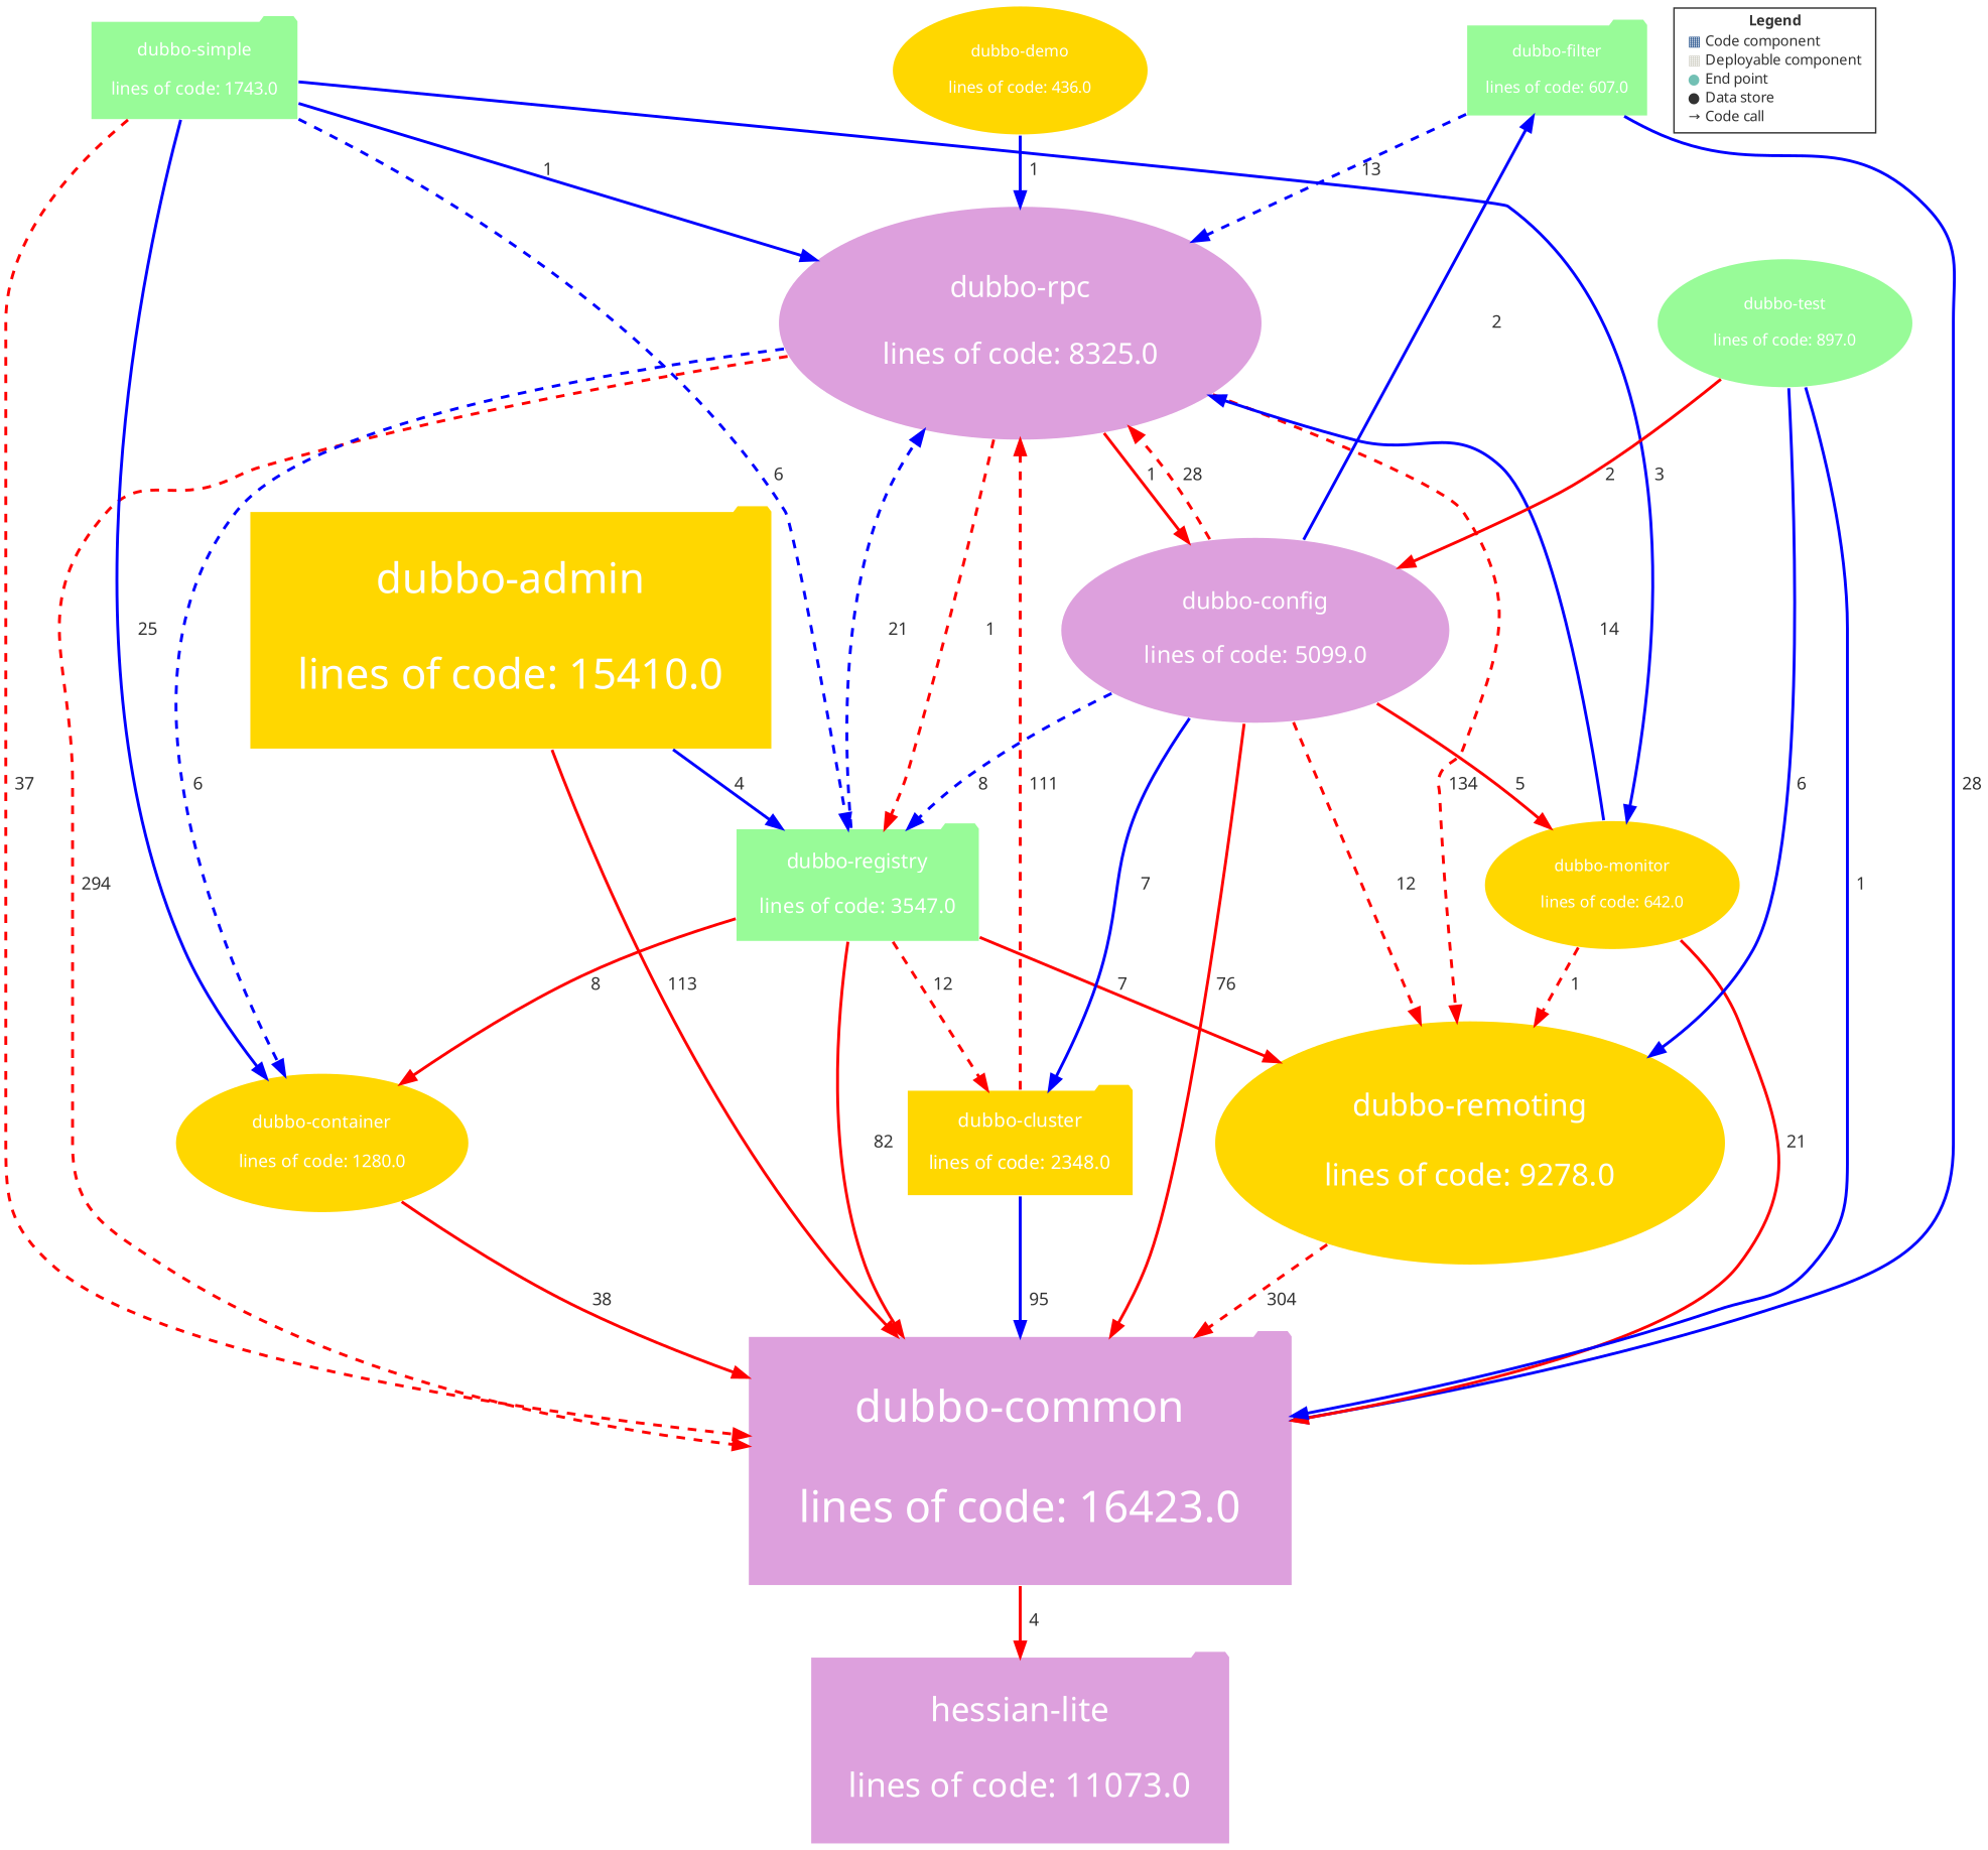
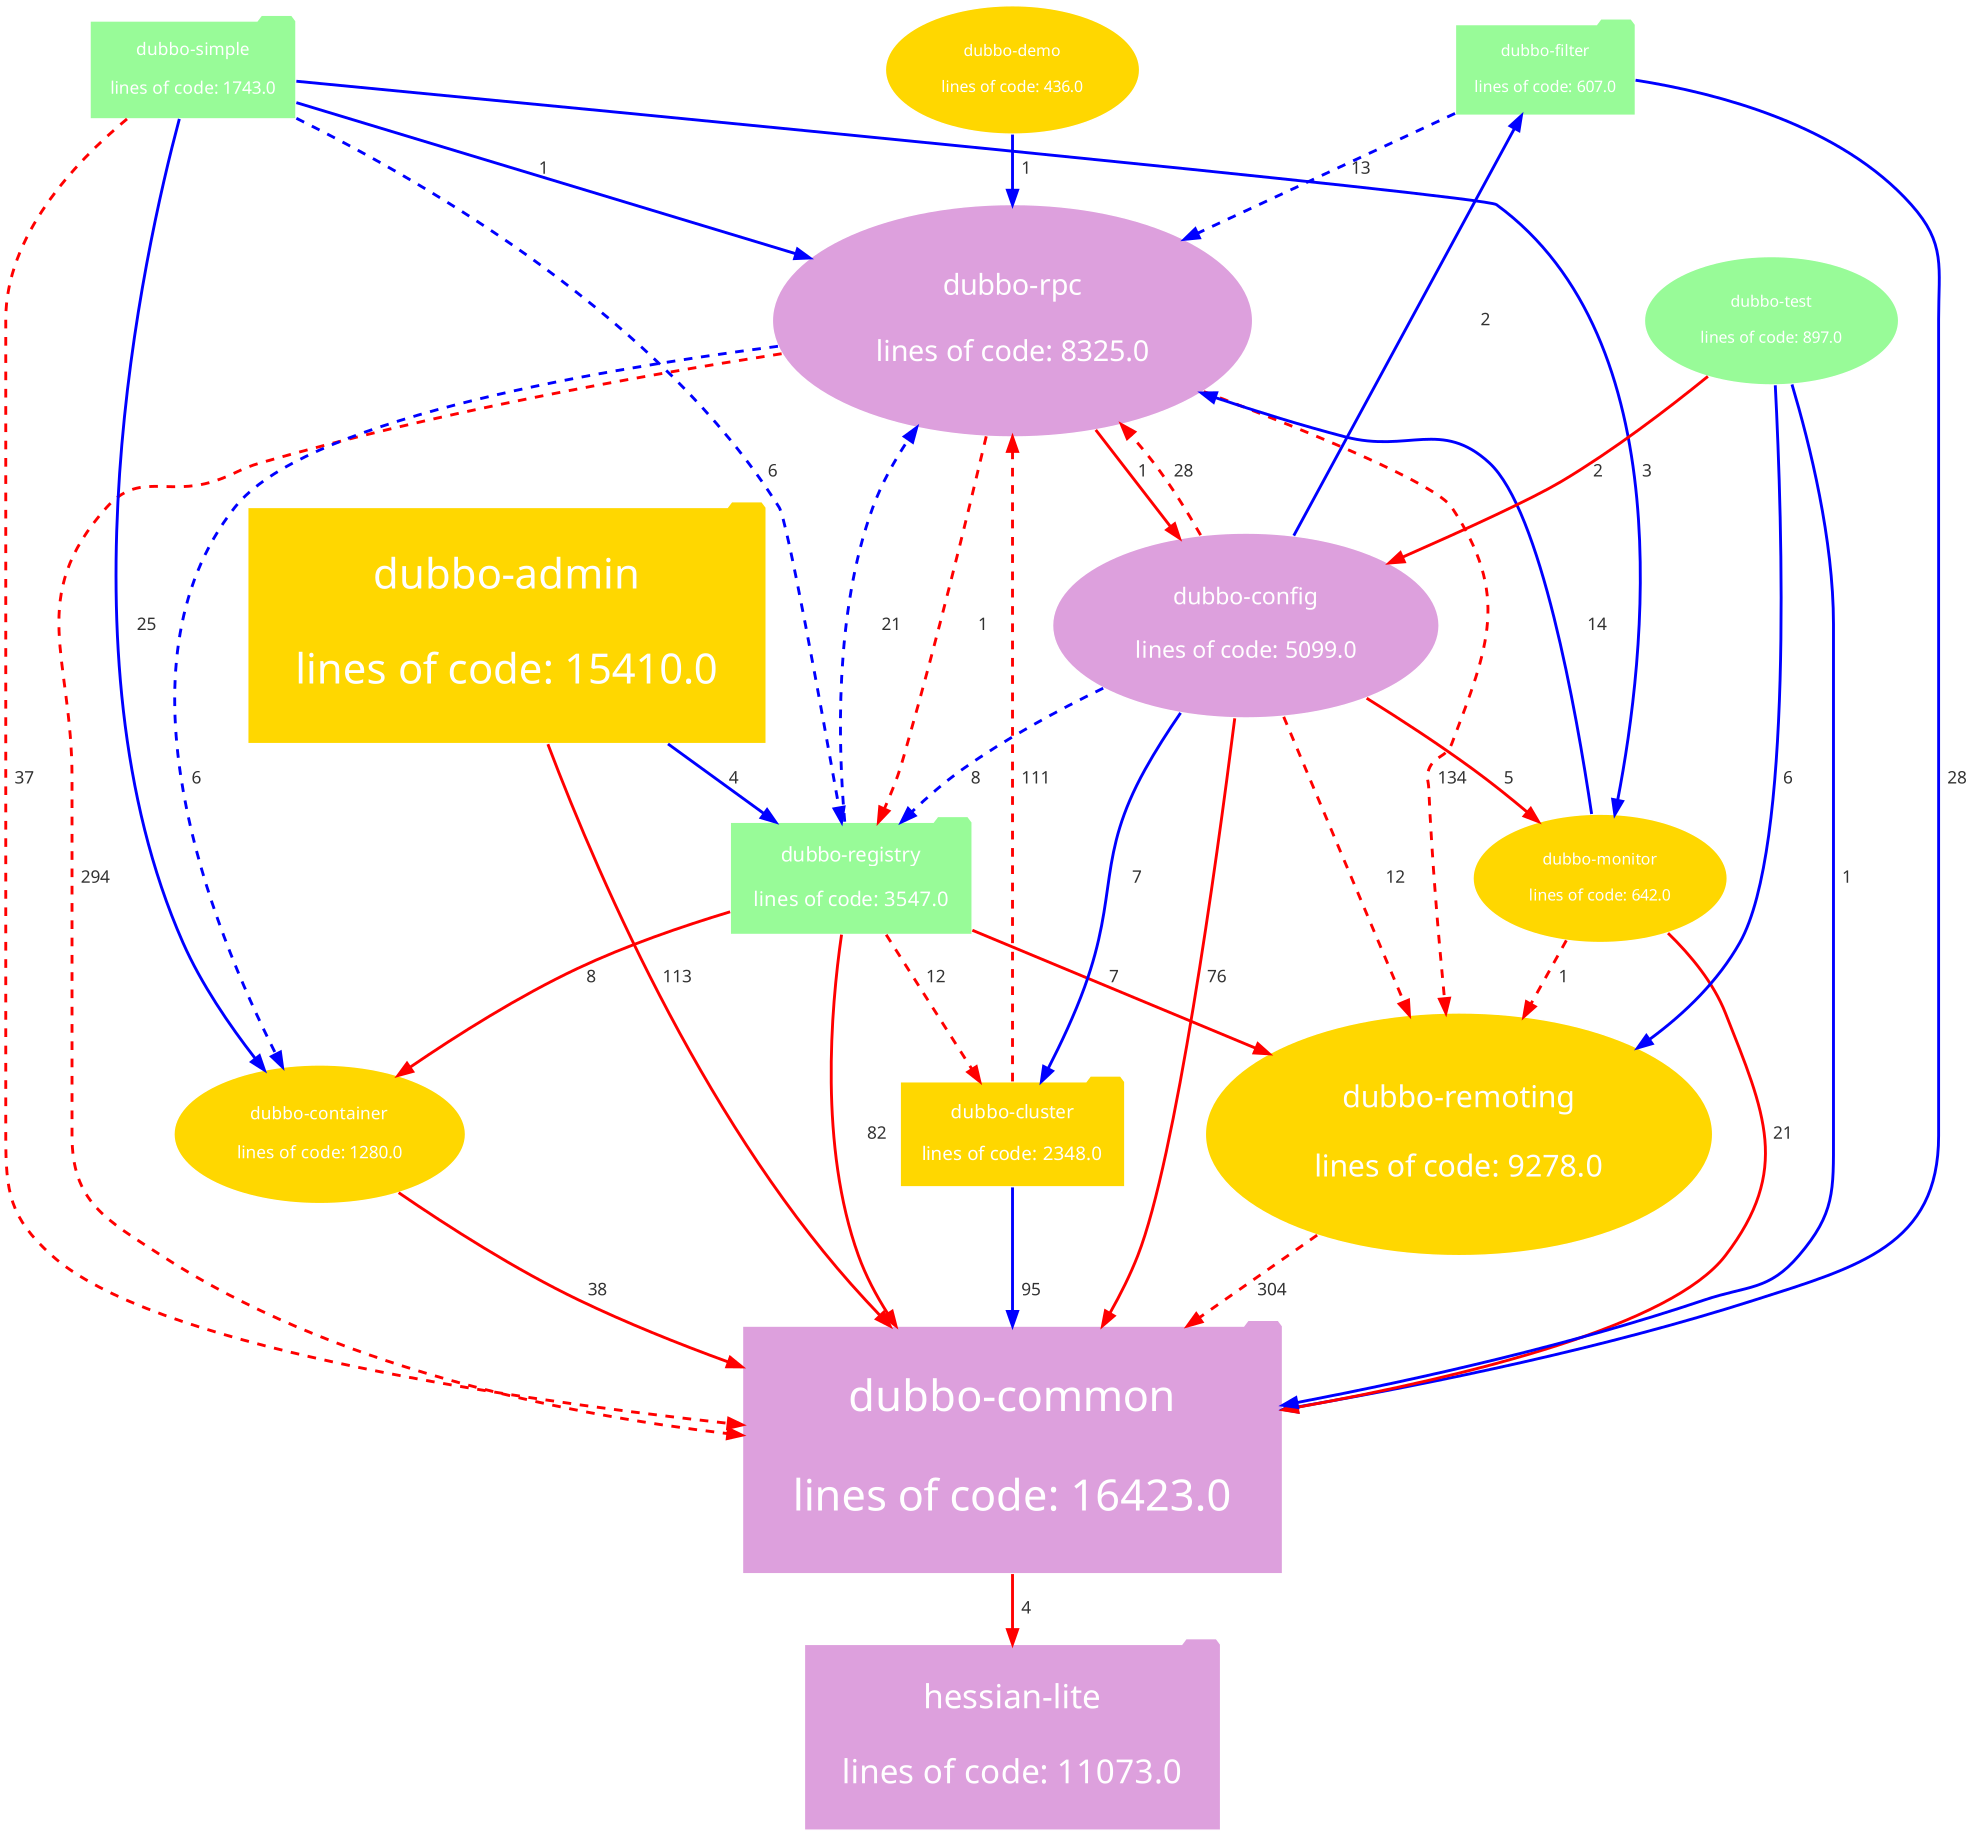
  digraph {
    compound=true
    rankdir=TD
    node [color="#FFFFFF" fillcolor=gold fontcolor="#FFFFFF" fontname="Helvetica Neue" fontsize=11 margin=0.176 penwidth=1 shape=folder style=filled]
    edge [color=red fontcolor="#323232" fontname="Helvetica Neue" fontsize=12 penwidth=2 style=dashed]
    n1 [fillcolor=plum fontsize=30 label="dubbo-common\n\nlines of code: 16423.0" margin=0.48]
    n2 [fillcolor=plum fontsize=23 label="hessian-lite\n\nlines of code: 11073.0" margin=0.368]
    n3 [fillcolor=palegreen label="dubbo-filter\n\nlines of code: 607.0"]
    n4 [fillcolor=plum fontsize=20 label="dubbo-rpc\n\nlines of code: 8325.0" margin=0.32 shape=ellipse]
    n5 [fontsize=13 label="dubbo-cluster\n\nlines of code: 2348.0" margin=0.20800000000000002]
    n6 [fontsize=29 label="dubbo-admin\n\nlines of code: 15410.0" margin=0.464]
    n7 [fillcolor=palegreen fontsize=14 label="dubbo-registry\n\nlines of code: 3547.0" margin=0.224]
    n8 [fillcolor=palegreen fontsize=12 label="dubbo-simple\n\nlines of code: 1743.0" margin=0.192]
    n9 [label="dubbo-monitor\n\nlines of code: 642.0" shape=ellipse]
    n10 [fontsize=12 label="dubbo-container\n\nlines of code: 1280.0" margin=0.192 shape=ellipse]
    n11 [fontsize=21 label="dubbo-remoting\n\nlines of code: 9278.0" margin=0.336 shape=ellipse]
    n12 [fillcolor=palegreen label="dubbo-test\n\nlines of code: 897.0" shape=ellipse]
    n13 [fillcolor=plum fontsize=16 label="dubbo-config\n\nlines of code: 5099.0" margin=0.256 shape=ellipse]
    n14 [label="dubbo-demo\n\nlines of code: 436.0" shape=ellipse]
-   n15 [color="#323232" fillcolor="#FFFFFF" fontcolor="#323232" fontsize=10 label=<<TABLE BORDER="0" CELLPADDING="1" CELLSPACING="0"> <TR><TD COLSPAN="2"><B>Legend</B></TD></TR> <TR><TD><FONT COLOR="#2A568F">&#9638;</FONT></TD><TD ALIGN="left">Code component</TD></TR> <TR><TD><FONT COLOR="#D2D1C7">&#9638;</FONT></TD><TD ALIGN="left">Deployable component</TD></TR> <TR><TD><FONT COLOR="#72C0B4">&#9679;</FONT></TD><TD ALIGN="left">End point</TD></TR> <TR><TD><FONT COLOR="#323232">&#9679;</FONT></TD><TD ALIGN="left">Data store</TD></TR> <TR><TD><FONT COLOR="#323232">&rarr;</FONT></TD><TD ALIGN="left">Code call</TD></TR> </TABLE> > shape=box margin=""]
    n1 -> n2 [label="  4" style=bold]
    n3 -> n1 [color=blue label="  28" style=solid]
    n3 -> n4 [color=blue label="  13"]
    n4 -> n1 [label="  294"]
    n4 -> n7 [label="  1"]
    n4 -> n10 [color=blue label="  6"]
    n4 -> n11 [label="  134"]
    n4 -> n13 [label="  1" style=bold]
    n5 -> n1 [color=blue label="  95" style=solid]
    n5 -> n4 [label="  111"]
    n6 -> n1 [label="  113" style=bold]
    n6 -> n7 [color=blue label="  4" style=solid]
    n7 -> n1 [label="  82" style=bold]
    n7 -> n4 [color=blue label="  21"]
    n7 -> n5 [label="  12"]
    n7 -> n10 [label="  8" style=solid]
    n7 -> n11 [label="  7" style=bold]
    n8 -> n1 [label="  37"]
    n8 -> n4 [color=blue label="  1" style=bold]
    n8 -> n7 [color=blue label="  6"]
    n8 -> n9 [color=blue label="  3" style=solid]
    n8 -> n10 [color=blue label="  25" style=bold]
    n9 -> n1 [label="  21" style=bold]
    n9 -> n4 [color=blue label="  14" style=bold]
    n9 -> n11 [label="  1"]
    n10 -> n1 [label="  38" style=bold]
    n11 -> n1 [label="  304"]
    n12 -> n1 [color=blue label="  1" style=bold]
    n12 -> n11 [color=blue label="  6" style=bold]
    n12 -> n13 [label="  2" style=bold]
    n13 -> n1 [label="  76" style=solid]
    n13 -> n3 [color=blue label="  2" style=solid]
    n13 -> n4 [label="  28"]
    n13 -> n5 [color=blue label="  7" style=bold]
    n13 -> n7 [color=blue label="  8"]
    n13 -> n9 [label="  5" style=solid]
    n13 -> n11 [label="  12"]
    n14 -> n4 [color=blue label="  1" style=solid]
  }
